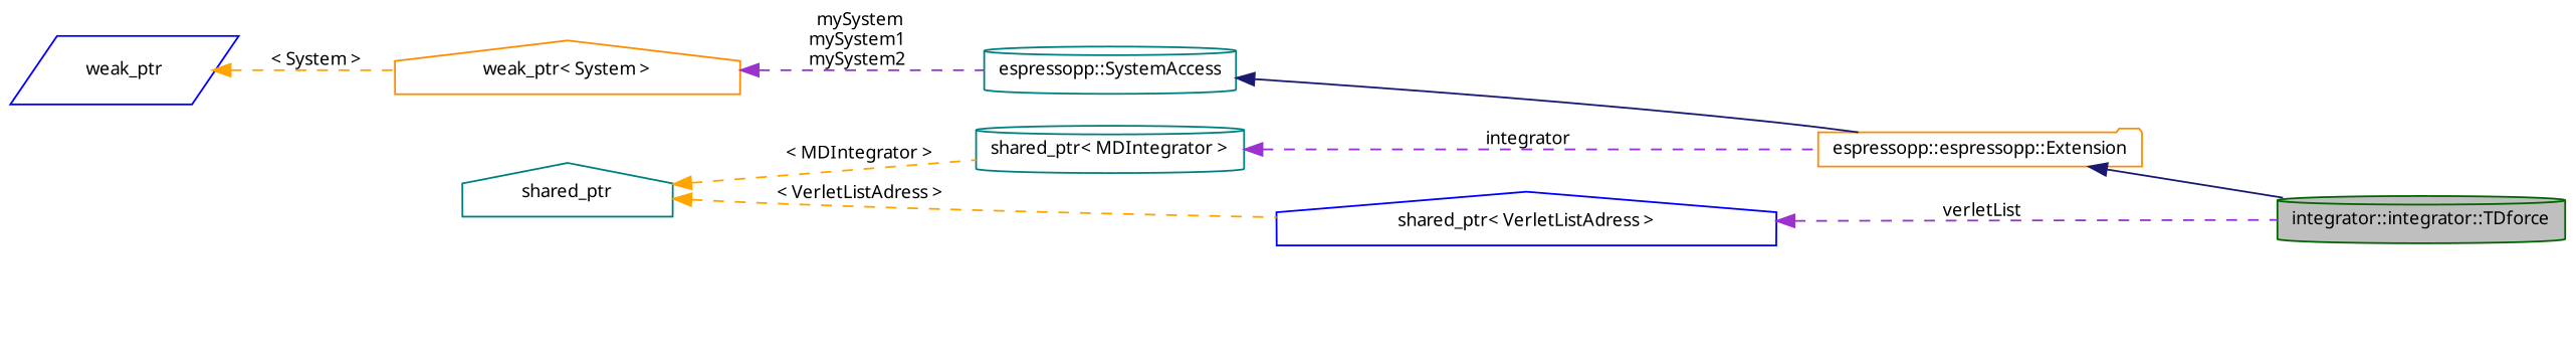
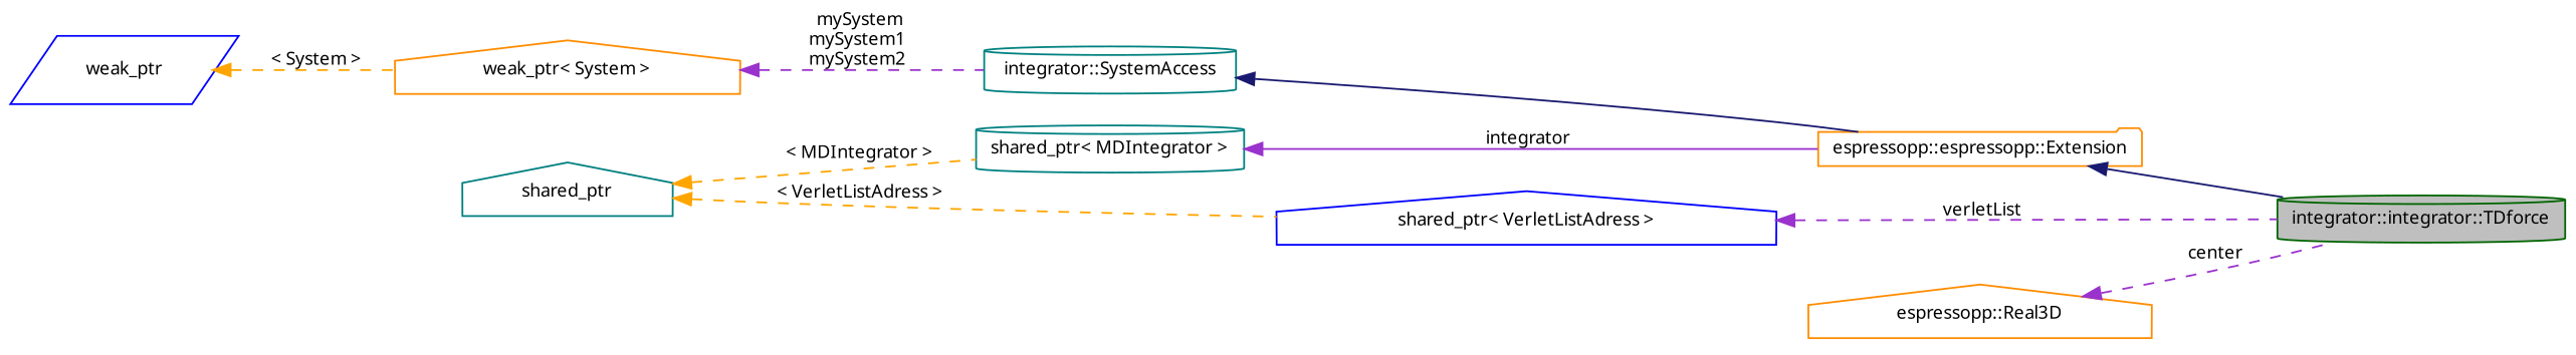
  digraph {
    fontname="Noto Sans"
    rankdir=LR
    node [color=darkorange fillcolor=white fontname="Noto Sans" fontsize=10 shape=house style=filled]
    edge [color=darkorchid3 dir=back fontname="Noto Sans" fontsize=10 labelfontname=Helvetica labelfontsize=10 style=dashed]
    n1 [color=darkgreen fillcolor=grey75 fontcolor=black height=0.2 label="integrator::integrator::TDforce" shape=cylinder width=0.4]
    n2 [height=0.2 label="espressopp::espressopp::Extension" shape=folder width=0.4]
-   n3 [color=teal height=0.2 label="espressopp::SystemAccess" shape=cylinder width=0.4]
+   n3 [color=teal height=0.2 label="integrator::SystemAccess" shape=cylinder width=0.4]
    n4 [height=0.2 label="weak_ptr\< System \>" width=0.4]
    n5 [color=blue height=0.2 label=weak_ptr shape=parallelogram width=0.4]
    n6 [color=teal height=0.2 label="shared_ptr\< MDIntegrator \>" shape=cylinder width=0.4]
    n7 [color=teal height=0.2 label=shared_ptr width=0.4]
    n8 [color=blue height=0.2 label="shared_ptr\< VerletListAdress \>" width=0.4]
+   n9 [height=0.2 label="espressopp::Real3D" width=0.4]
    n2 -> n1 [color=midnightblue style=solid]
    n3 -> n2 [color=midnightblue style=solid]
    n4 -> n3 [label=" mySystem\nmySystem1\nmySystem2"]
    n5 -> n4 [color=orange label=" \< System \>"]
-   n6 -> n2 [label=" integrator"]
+   n6 -> n2 [label=" integrator" style=solid]
    n7 -> n6 [color=orange label=" \< MDIntegrator \>"]
    n7 -> n8 [color=orange label=" \< VerletListAdress \>"]
    n8 -> n1 [label=" verletList"]
+   n9 -> n1 [label=" center"]
  }
